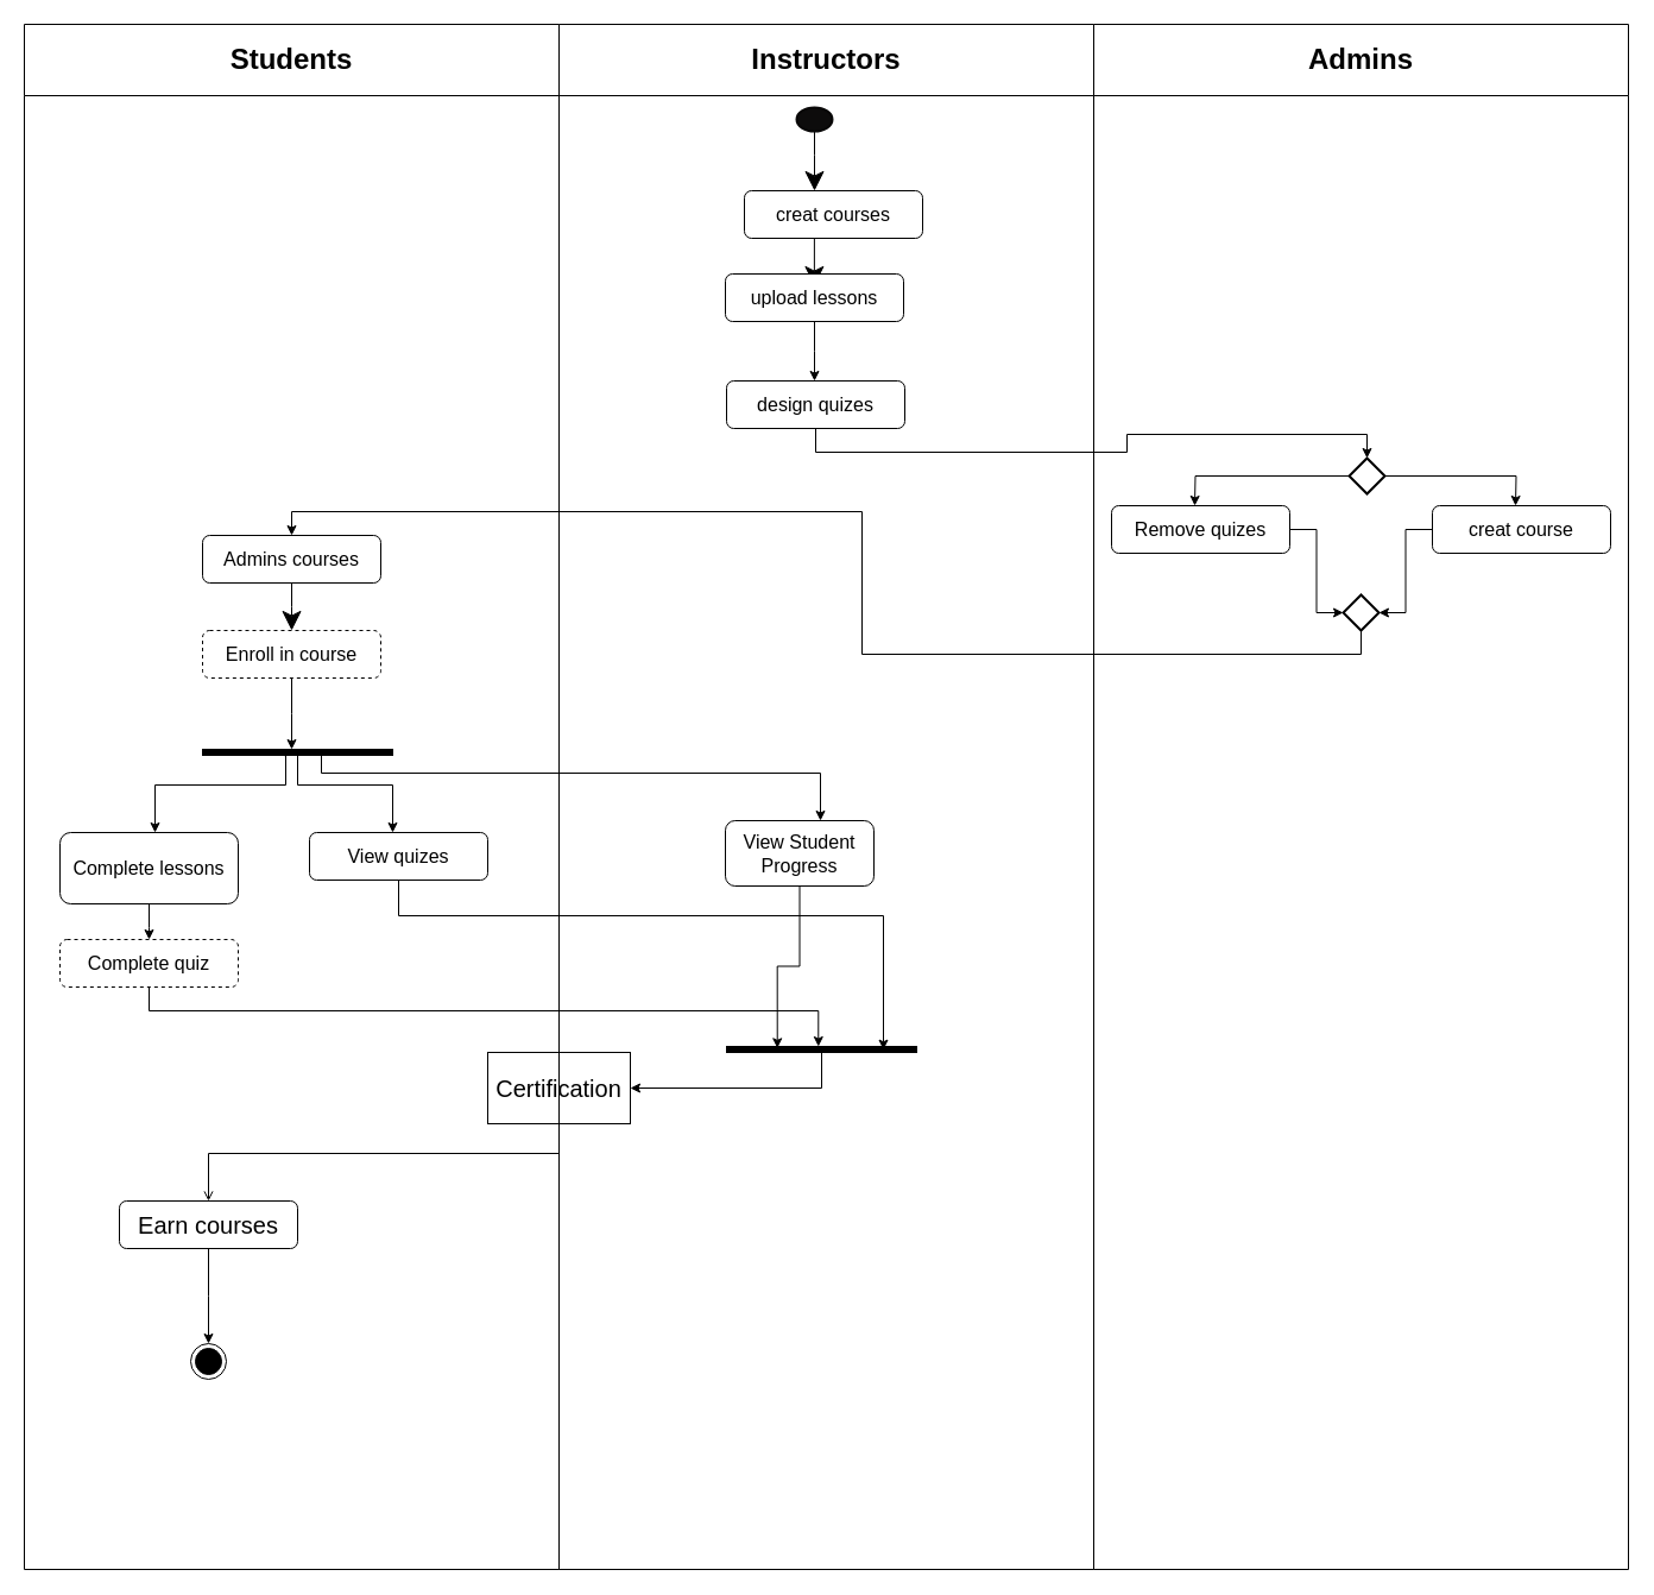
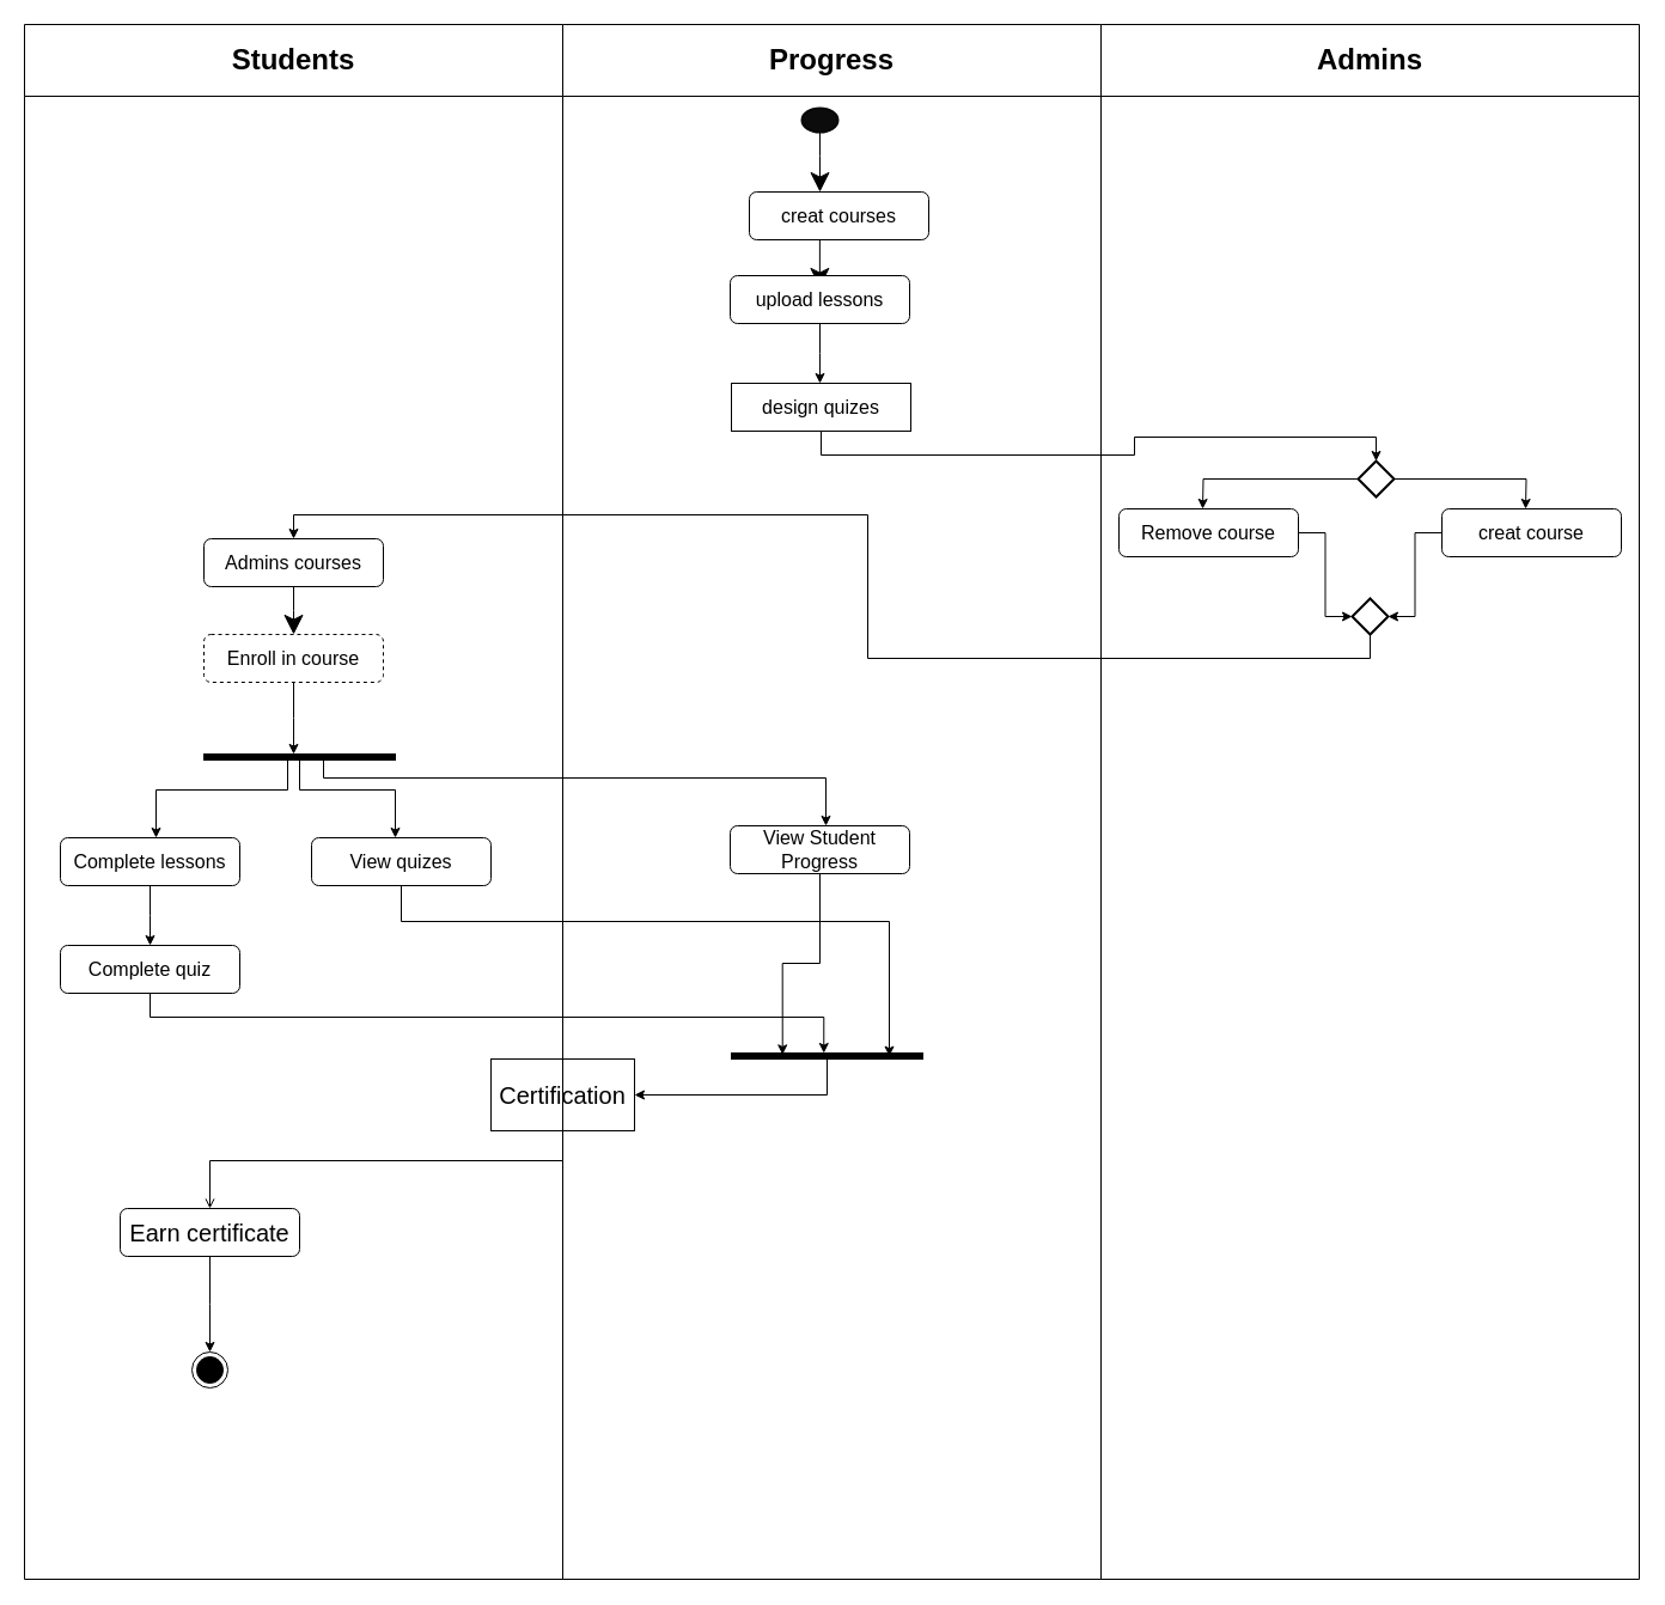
  <mxCell id="0" />
  <mxCell id="1" parent="0" />
- <mxCell id="2" value="Instructors" style="swimlane;whiteSpace=wrap;html=1;startSize=60;fontSize=24;" vertex="1" parent="1"><mxGeometry x="470" y="20" width="450" height="1300" as="geometry" /></mxCell>
+ <mxCell id="2" value="Progress" style="swimlane;whiteSpace=wrap;html=1;startSize=60;fontSize=24;" vertex="1" parent="1"><mxGeometry x="470" y="20" width="450" height="1300" as="geometry" /></mxCell>
  <mxCell id="3" style="edgeStyle=orthogonalEdgeStyle;rounded=0;orthogonalLoop=1;jettySize=auto;html=1;startSize=14;endSize=14;" edge="1" parent="2" source="4"><mxGeometry relative="1" as="geometry"><mxPoint x="215" y="140" as="targetPoint" /></mxGeometry></mxCell>
  <mxCell id="4" value="" style="strokeWidth=2;html=1;shape=mxgraph.flowchart.start_1;whiteSpace=wrap;labelBackgroundColor=none;labelBorderColor=none;textShadow=0;fillColor=light-dark(#0d0c0c, #ff9281);fontColor=#ffffff;strokeColor=light-dark(#080707, #ffacac);" vertex="1" parent="2"><mxGeometry x="200" y="70" width="30" height="20" as="geometry" /></mxCell>
  <mxCell id="5" style="edgeStyle=orthogonalEdgeStyle;rounded=0;orthogonalLoop=1;jettySize=auto;html=1;exitX=0.5;exitY=1;exitDx=0;exitDy=0;endSize=14;startSize=14;" edge="1" parent="2" source="6"><mxGeometry relative="1" as="geometry"><mxPoint x="214.889" y="220" as="targetPoint" /></mxGeometry></mxCell>
  <mxCell id="6" value="creat courses" style="rounded=1;whiteSpace=wrap;html=1;fontSize=16;" vertex="1" parent="2"><mxGeometry x="156" y="140" width="150" height="40" as="geometry" /></mxCell>
  <mxCell id="7" style="edgeStyle=orthogonalEdgeStyle;rounded=0;orthogonalLoop=1;jettySize=auto;html=1;" edge="1" parent="2" source="8"><mxGeometry relative="1" as="geometry"><mxPoint x="215.0" y="300.0" as="targetPoint" /></mxGeometry></mxCell>
  <mxCell id="8" value="upload lessons" style="rounded=1;whiteSpace=wrap;html=1;fontSize=16;" vertex="1" parent="2"><mxGeometry x="140" y="210" width="150" height="40" as="geometry" /></mxCell>
- <mxCell id="9" value="design quizes" style="rounded=1;whiteSpace=wrap;html=1;fontSize=16;" vertex="1" parent="2"><mxGeometry x="141" y="300" width="150" height="40" as="geometry" /></mxCell>
- <mxCell id="10" value="View Student Progress" style="rounded=1;whiteSpace=wrap;html=1;fontSize=16;" vertex="1" parent="2"><mxGeometry x="140" y="670" width="125" height="55" as="geometry" /></mxCell>
+ <mxCell id="9" value="design quizes" style="whiteSpace=wrap;html=1;fontSize=16;rounded=0;" vertex="1" parent="2"><mxGeometry x="141" y="300" width="150" height="40" as="geometry" /></mxCell>
+ <mxCell id="10" value="View Student Progress" style="rounded=1;whiteSpace=wrap;html=1;fontSize=16;" vertex="1" parent="2"><mxGeometry x="140" y="670" width="150" height="40" as="geometry" /></mxCell>
  <mxCell id="11" style="edgeStyle=orthogonalEdgeStyle;rounded=0;orthogonalLoop=1;jettySize=auto;html=1;entryX=1;entryY=0.5;entryDx=0;entryDy=0;" edge="1" parent="2" source="12" target="14"><mxGeometry relative="1" as="geometry"><Array as="points"><mxPoint x="221" y="895" /></Array></mxGeometry></mxCell>
  <mxCell id="12" value="" style="html=1;points=[];perimeter=orthogonalPerimeter;fillColor=strokeColor;direction=south;" vertex="1" parent="2"><mxGeometry x="141" y="860" width="160" height="5" as="geometry" /></mxCell>
  <mxCell id="13" style="edgeStyle=orthogonalEdgeStyle;rounded=0;orthogonalLoop=1;jettySize=auto;html=1;entryX=0.267;entryY=0.733;entryDx=0;entryDy=0;entryPerimeter=0;" edge="1" parent="2" source="10" target="12"><mxGeometry relative="1" as="geometry" /></mxCell>
  <mxCell id="14" value="Certification" style="rounded=0;whiteSpace=wrap;html=1;fontSize=20;" vertex="1" parent="2"><mxGeometry x="-60" y="865" width="120" height="60" as="geometry" /></mxCell>
  <mxCell id="15" value="Students" style="swimlane;whiteSpace=wrap;html=1;startSize=60;strokeWidth=1;fontSize=24;" vertex="1" parent="1"><mxGeometry x="20" y="20" width="450" height="1300" as="geometry" /></mxCell>
  <mxCell id="16" style="edgeStyle=orthogonalEdgeStyle;rounded=0;orthogonalLoop=1;jettySize=auto;html=1;endSize=14;startSize=14;" edge="1" parent="15" source="17"><mxGeometry relative="1" as="geometry"><mxPoint x="225" y="510" as="targetPoint" /></mxGeometry></mxCell>
  <mxCell id="17" value="Admins courses" style="rounded=1;whiteSpace=wrap;html=1;fontSize=16;" vertex="1" parent="15"><mxGeometry x="150" y="430" width="150" height="40" as="geometry" /></mxCell>
  <mxCell id="18" style="edgeStyle=orthogonalEdgeStyle;rounded=0;orthogonalLoop=1;jettySize=auto;html=1;" edge="1" parent="15" source="19"><mxGeometry relative="1" as="geometry"><mxPoint x="225" y="610.0" as="targetPoint" /></mxGeometry></mxCell>
  <mxCell id="19" value="Enroll in course" style="rounded=1;whiteSpace=wrap;html=1;fontSize=16;dashed=1;" vertex="1" parent="15"><mxGeometry x="150" y="510" width="150" height="40" as="geometry" /></mxCell>
  <mxCell id="20" style="edgeStyle=orthogonalEdgeStyle;rounded=0;orthogonalLoop=1;jettySize=auto;html=1;exitX=1.024;exitY=0.572;exitDx=0;exitDy=0;exitPerimeter=0;" edge="1" parent="15" source="23"><mxGeometry relative="1" as="geometry"><mxPoint x="110" y="680.0" as="targetPoint" /><mxPoint x="220" y="640" as="sourcePoint" /><Array as="points"><mxPoint x="220" y="615" /><mxPoint x="220" y="640" /><mxPoint x="110" y="640" /></Array></mxGeometry></mxCell>
  <mxCell id="21" style="edgeStyle=orthogonalEdgeStyle;rounded=0;orthogonalLoop=1;jettySize=auto;html=1;" edge="1" parent="15" source="23"><mxGeometry relative="1" as="geometry"><mxPoint x="310" y="680.0" as="targetPoint" /><Array as="points"><mxPoint x="230" y="640" /><mxPoint x="310" y="640" /></Array></mxGeometry></mxCell>
  <mxCell id="22" style="edgeStyle=orthogonalEdgeStyle;rounded=0;orthogonalLoop=1;jettySize=auto;html=1;" edge="1" parent="15" source="23"><mxGeometry relative="1" as="geometry"><mxPoint x="670" y="670" as="targetPoint" /><Array as="points"><mxPoint x="250" y="630" /><mxPoint x="670" y="630" /></Array></mxGeometry></mxCell>
  <mxCell id="23" value="" style="html=1;points=[];perimeter=orthogonalPerimeter;fillColor=strokeColor;direction=south;" vertex="1" parent="15"><mxGeometry x="150" y="610" width="160" height="5" as="geometry" /></mxCell>
  <mxCell id="24" value="View quizes" style="rounded=1;whiteSpace=wrap;html=1;fontSize=16;" vertex="1" parent="15"><mxGeometry x="240" y="680" width="150" height="40" as="geometry" /></mxCell>
  <mxCell id="25" style="edgeStyle=orthogonalEdgeStyle;rounded=0;orthogonalLoop=1;jettySize=auto;html=1;" edge="1" parent="15" source="26"><mxGeometry relative="1" as="geometry"><mxPoint x="105" y="770" as="targetPoint" /></mxGeometry></mxCell>
- <mxCell id="26" value="Complete lessons" style="rounded=1;whiteSpace=wrap;html=1;fontSize=16;" vertex="1" parent="15"><mxGeometry x="30" y="680" width="150" height="60" as="geometry" /></mxCell>
- <mxCell id="27" value="Complete quiz" style="rounded=1;whiteSpace=wrap;html=1;fontSize=16;dashed=1;" vertex="1" parent="15"><mxGeometry x="30" y="770" width="150" height="40" as="geometry" /></mxCell>
+ <mxCell id="26" value="Complete lessons" style="rounded=1;whiteSpace=wrap;html=1;fontSize=16;" vertex="1" parent="15"><mxGeometry x="30" y="680" width="150" height="40" as="geometry" /></mxCell>
+ <mxCell id="27" value="Complete quiz" style="rounded=1;whiteSpace=wrap;html=1;fontSize=16;" vertex="1" parent="15"><mxGeometry x="30" y="770" width="150" height="40" as="geometry" /></mxCell>
  <mxCell id="28" style="edgeStyle=orthogonalEdgeStyle;rounded=0;orthogonalLoop=1;jettySize=auto;html=1;" edge="1" parent="15" source="29"><mxGeometry relative="1" as="geometry"><mxPoint x="155" y="1110" as="targetPoint" /></mxGeometry></mxCell>
- <mxCell id="29" value="Earn courses" style="rounded=1;whiteSpace=wrap;html=1;fontSize=20;" vertex="1" parent="15"><mxGeometry x="80" y="990" width="150" height="40" as="geometry" /></mxCell>
+ <mxCell id="29" value="Earn certificate" style="rounded=1;whiteSpace=wrap;html=1;fontSize=20;" vertex="1" parent="15"><mxGeometry x="80" y="990" width="150" height="40" as="geometry" /></mxCell>
  <mxCell id="30" value="" style="ellipse;html=1;shape=endState;fillColor=strokeColor;" vertex="1" parent="15"><mxGeometry x="140" y="1110" width="30" height="30" as="geometry" /></mxCell>
  <mxCell id="31" value="Admins" style="swimlane;whiteSpace=wrap;html=1;startSize=60;fontSize=24;" vertex="1" parent="1"><mxGeometry x="920" y="20" width="450" height="1300" as="geometry" /></mxCell>
  <mxCell id="32" style="edgeStyle=orthogonalEdgeStyle;rounded=0;orthogonalLoop=1;jettySize=auto;html=1;" edge="1" parent="31" source="34"><mxGeometry relative="1" as="geometry"><mxPoint x="355.0" y="405.0" as="targetPoint" /></mxGeometry></mxCell>
  <mxCell id="33" style="edgeStyle=orthogonalEdgeStyle;rounded=0;orthogonalLoop=1;jettySize=auto;html=1;" edge="1" parent="31" source="34"><mxGeometry relative="1" as="geometry"><mxPoint x="85.0" y="405.0" as="targetPoint" /></mxGeometry></mxCell>
  <mxCell id="34" value="" style="rhombus;whiteSpace=wrap;html=1;strokeWidth=2;" vertex="1" parent="31"><mxGeometry x="215" y="365" width="30" height="30" as="geometry" /></mxCell>
  <mxCell id="35" style="edgeStyle=orthogonalEdgeStyle;rounded=0;orthogonalLoop=1;jettySize=auto;html=1;entryX=0;entryY=0.5;entryDx=0;entryDy=0;" edge="1" parent="31" source="36" target="39"><mxGeometry relative="1" as="geometry"><mxPoint x="90.0" y="480.0" as="targetPoint" /></mxGeometry></mxCell>
- <mxCell id="36" value="Remove quizes" style="rounded=1;whiteSpace=wrap;html=1;fontSize=16;" vertex="1" parent="31"><mxGeometry x="15" y="405" width="150" height="40" as="geometry" /></mxCell>
+ <mxCell id="36" value="Remove course" style="rounded=1;whiteSpace=wrap;html=1;fontSize=16;" vertex="1" parent="31"><mxGeometry x="15" y="405" width="150" height="40" as="geometry" /></mxCell>
  <mxCell id="37" style="edgeStyle=orthogonalEdgeStyle;rounded=0;orthogonalLoop=1;jettySize=auto;html=1;entryX=1;entryY=0.5;entryDx=0;entryDy=0;" edge="1" parent="31" source="38" target="39"><mxGeometry relative="1" as="geometry" /></mxCell>
  <mxCell id="38" value="creat course" style="rounded=1;whiteSpace=wrap;html=1;fontSize=16;" vertex="1" parent="31"><mxGeometry x="285" y="405" width="150" height="40" as="geometry" /></mxCell>
  <mxCell id="39" value="" style="rhombus;whiteSpace=wrap;html=1;strokeWidth=2;" vertex="1" parent="31"><mxGeometry x="210" y="480" width="30" height="30" as="geometry" /></mxCell>
  <mxCell id="40" style="edgeStyle=orthogonalEdgeStyle;rounded=0;orthogonalLoop=1;jettySize=auto;html=1;entryX=0.5;entryY=0;entryDx=0;entryDy=0;exitX=0.5;exitY=1;exitDx=0;exitDy=0;" edge="1" parent="1" source="9" target="34"><mxGeometry relative="1" as="geometry" /></mxCell>
  <mxCell id="41" style="edgeStyle=orthogonalEdgeStyle;rounded=0;orthogonalLoop=1;jettySize=auto;html=1;entryX=0.5;entryY=0;entryDx=0;entryDy=0;exitX=0.5;exitY=1;exitDx=0;exitDy=0;" edge="1" parent="1" source="39" target="17"><mxGeometry relative="1" as="geometry"><mxPoint x="1145" y="630" as="targetPoint" /></mxGeometry></mxCell>
  <mxCell id="42" style="edgeStyle=orthogonalEdgeStyle;rounded=0;orthogonalLoop=1;jettySize=auto;html=1;entryX=0.533;entryY=0.175;entryDx=0;entryDy=0;entryPerimeter=0;" edge="1" parent="1" source="24" target="12"><mxGeometry relative="1" as="geometry"><Array as="points"><mxPoint x="335" y="770" /><mxPoint x="743" y="770" /></Array></mxGeometry></mxCell>
  <mxCell id="43" style="edgeStyle=orthogonalEdgeStyle;rounded=0;orthogonalLoop=1;jettySize=auto;html=1;entryX=0;entryY=0.517;entryDx=0;entryDy=0;entryPerimeter=0;" edge="1" parent="1" source="27" target="12"><mxGeometry relative="1" as="geometry"><Array as="points"><mxPoint x="125" y="850" /><mxPoint x="688" y="850" /></Array></mxGeometry></mxCell>
  <mxCell id="44" style="edgeStyle=orthogonalEdgeStyle;rounded=0;orthogonalLoop=1;jettySize=auto;html=1;entryX=0.5;entryY=0;entryDx=0;entryDy=0;endArrow=open;" edge="1" parent="1" source="14" target="29"><mxGeometry relative="1" as="geometry"><Array as="points"><mxPoint x="470" y="970" /><mxPoint x="175" y="970" /></Array></mxGeometry></mxCell>
